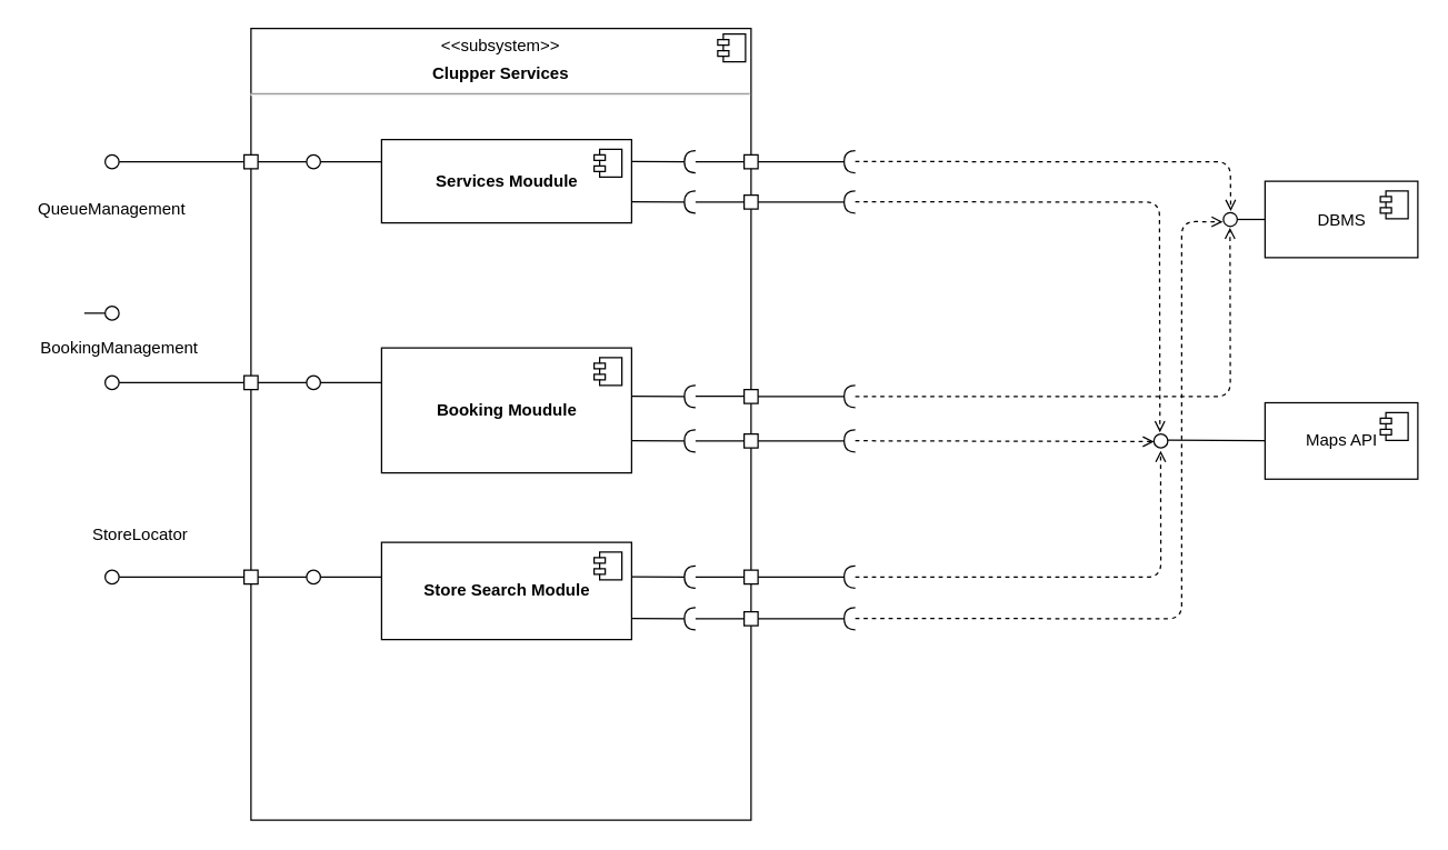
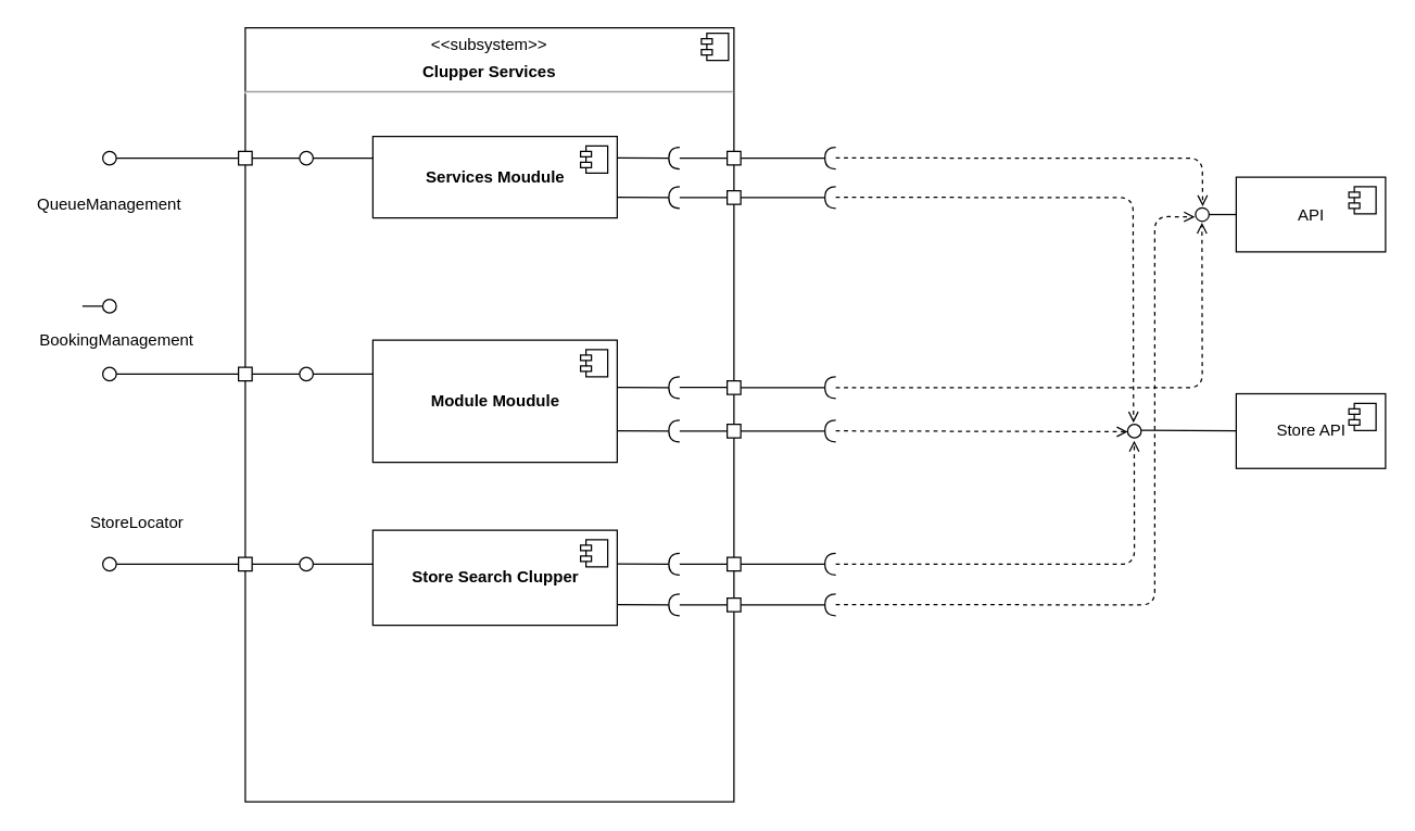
  <mxCell id="0" />
  <mxCell id="1" parent="0" />
  <mxCell id="2" value="&lt;p style=&quot;margin: 0px ; margin-top: 6px ; text-align: center&quot;&gt;&amp;lt;&amp;lt;subsystem&amp;gt;&amp;gt;&lt;b&gt;&lt;br&gt;&lt;/b&gt;&lt;/p&gt;&lt;p style=&quot;margin: 0px ; margin-top: 6px ; text-align: center&quot;&gt;&lt;b&gt;Clupper Services&lt;br&gt;&lt;/b&gt;&lt;/p&gt;&lt;hr&gt;" style="align=left;overflow=fill;html=1;dropTarget=0;" vertex="1" parent="1"><mxGeometry x="180" y="20" width="360" height="570" as="geometry" /></mxCell>
  <mxCell id="3" value="" style="shape=component;jettyWidth=8;jettyHeight=4;" vertex="1" parent="2"><mxGeometry x="1" width="20" height="20" relative="1" as="geometry"><mxPoint x="-24" y="4" as="offset" /></mxGeometry></mxCell>
  <mxCell id="4" value="&lt;b&gt;Services Moudule&lt;/b&gt;" style="html=1;dropTarget=0;" vertex="1" parent="1"><mxGeometry x="274" y="100" width="180" height="60" as="geometry" /></mxCell>
  <mxCell id="5" value="" style="shape=module;jettyWidth=8;jettyHeight=4;" vertex="1" parent="4"><mxGeometry x="1" width="20" height="20" relative="1" as="geometry"><mxPoint x="-27" y="7" as="offset" /></mxGeometry></mxCell>
- <mxCell id="6" value="&lt;b&gt;Booking Moudule&lt;/b&gt;" style="html=1;dropTarget=0;" vertex="1" parent="1"><mxGeometry x="274" y="250" width="180" height="90" as="geometry" /></mxCell>
+ <mxCell id="6" value="&lt;b&gt;Module Moudule&lt;/b&gt;" style="html=1;dropTarget=0;" vertex="1" parent="1"><mxGeometry x="274" y="250" width="180" height="90" as="geometry" /></mxCell>
  <mxCell id="7" value="" style="shape=module;jettyWidth=8;jettyHeight=4;" vertex="1" parent="6"><mxGeometry x="1" width="20" height="20" relative="1" as="geometry"><mxPoint x="-27" y="7" as="offset" /></mxGeometry></mxCell>
  <mxCell id="8" value="" style="rounded=0;orthogonalLoop=1;jettySize=auto;html=1;endArrow=none;endFill=0;" edge="1" target="9" parent="1"><mxGeometry relative="1" as="geometry"><mxPoint x="60" y="225" as="sourcePoint" /></mxGeometry></mxCell>
  <mxCell id="9" value="" style="ellipse;whiteSpace=wrap;html=1;fontFamily=Helvetica;fontSize=12;fontColor=#000000;align=center;strokeColor=#000000;fillColor=#ffffff;points=[];aspect=fixed;resizable=0;" vertex="1" parent="1"><mxGeometry x="75" y="220" width="10" height="10" as="geometry" /></mxCell>
  <mxCell id="10" value="" style="fontStyle=0;labelPosition=right;verticalLabelPosition=middle;align=left;verticalAlign=middle;spacingLeft=2;" vertex="1" parent="1"><mxGeometry x="175" y="111" width="10" height="10" as="geometry" /></mxCell>
  <mxCell id="11" value="" style="ellipse;whiteSpace=wrap;html=1;fontFamily=Helvetica;fontSize=12;fontColor=#000000;align=center;strokeColor=#000000;fillColor=#ffffff;points=[];aspect=fixed;resizable=0;" vertex="1" parent="1"><mxGeometry x="220" y="111" width="10" height="10" as="geometry" /></mxCell>
  <mxCell id="12" value="" style="line;strokeWidth=1;fillColor=none;align=left;verticalAlign=middle;spacingTop=-1;spacingLeft=3;spacingRight=3;rotatable=0;labelPosition=right;points=[];portConstraint=eastwest;" vertex="1" parent="1"><mxGeometry x="230" y="112" width="44" height="8" as="geometry" /></mxCell>
  <mxCell id="13" value="" style="line;strokeWidth=1;fillColor=none;align=left;verticalAlign=middle;spacingTop=-1;spacingLeft=3;spacingRight=3;rotatable=0;labelPosition=right;points=[];portConstraint=eastwest;" vertex="1" parent="1"><mxGeometry x="185" y="112" width="35" height="8" as="geometry" /></mxCell>
  <mxCell id="14" value="" style="rounded=0;orthogonalLoop=1;jettySize=auto;html=1;endArrow=none;endFill=0;exitX=0;exitY=0.5;exitDx=0;exitDy=0;" edge="1" parent="1" target="15" source="10"><mxGeometry relative="1" as="geometry"><mxPoint x="60" y="115" as="sourcePoint" /></mxGeometry></mxCell>
  <mxCell id="15" value="" style="ellipse;whiteSpace=wrap;html=1;fontFamily=Helvetica;fontSize=12;fontColor=#000000;align=center;strokeColor=#000000;fillColor=#ffffff;points=[];aspect=fixed;resizable=0;" vertex="1" parent="1"><mxGeometry x="75" y="111" width="10" height="10" as="geometry" /></mxCell>
  <mxCell id="16" value="QueueManagement" style="text;html=1;strokeColor=none;fillColor=none;align=center;verticalAlign=middle;whiteSpace=wrap;rounded=0;" vertex="1" parent="1"><mxGeometry x="60" y="140" width="40" height="20" as="geometry" /></mxCell>
- <mxCell id="17" value="&lt;b&gt;Store Search Module&lt;/b&gt;" style="html=1;dropTarget=0;" vertex="1" parent="1"><mxGeometry x="274" y="390" width="180" height="70" as="geometry" /></mxCell>
+ <mxCell id="17" value="&lt;b&gt;Store Search Clupper&lt;/b&gt;" style="html=1;dropTarget=0;" vertex="1" parent="1"><mxGeometry x="274" y="390" width="180" height="70" as="geometry" /></mxCell>
  <mxCell id="18" value="" style="shape=module;jettyWidth=8;jettyHeight=4;" vertex="1" parent="17"><mxGeometry x="1" width="20" height="20" relative="1" as="geometry"><mxPoint x="-27" y="7" as="offset" /></mxGeometry></mxCell>
  <mxCell id="19" value="" style="group" vertex="1" connectable="0" parent="1"><mxGeometry x="75" y="270" width="199" height="10" as="geometry" /></mxCell>
  <mxCell id="20" value="" style="fontStyle=0;labelPosition=right;verticalLabelPosition=middle;align=left;verticalAlign=middle;spacingLeft=2;" vertex="1" parent="19"><mxGeometry x="100" width="10" height="10" as="geometry" /></mxCell>
  <mxCell id="21" value="" style="ellipse;whiteSpace=wrap;html=1;fontFamily=Helvetica;fontSize=12;fontColor=#000000;align=center;strokeColor=#000000;fillColor=#ffffff;points=[];aspect=fixed;resizable=0;" vertex="1" parent="19"><mxGeometry x="145" width="10" height="10" as="geometry" /></mxCell>
  <mxCell id="22" value="" style="line;strokeWidth=1;fillColor=none;align=left;verticalAlign=middle;spacingTop=-1;spacingLeft=3;spacingRight=3;rotatable=0;labelPosition=right;points=[];portConstraint=eastwest;" vertex="1" parent="19"><mxGeometry x="155" y="1" width="44" height="8" as="geometry" /></mxCell>
  <mxCell id="23" value="" style="line;strokeWidth=1;fillColor=none;align=left;verticalAlign=middle;spacingTop=-1;spacingLeft=3;spacingRight=3;rotatable=0;labelPosition=right;points=[];portConstraint=eastwest;" vertex="1" parent="19"><mxGeometry x="110" y="1" width="35" height="8" as="geometry" /></mxCell>
  <mxCell id="24" value="" style="rounded=0;orthogonalLoop=1;jettySize=auto;html=1;endArrow=none;endFill=0;exitX=0;exitY=0.5;exitDx=0;exitDy=0;" edge="1" parent="19" source="20" target="25"><mxGeometry relative="1" as="geometry"><mxPoint x="-15" y="4" as="sourcePoint" /></mxGeometry></mxCell>
  <mxCell id="25" value="" style="ellipse;whiteSpace=wrap;html=1;fontFamily=Helvetica;fontSize=12;fontColor=#000000;align=center;strokeColor=#000000;fillColor=#ffffff;points=[];aspect=fixed;resizable=0;" vertex="1" parent="19"><mxGeometry width="10" height="10" as="geometry" /></mxCell>
  <mxCell id="26" value="BookingManagement" style="text;html=1;align=center;verticalAlign=middle;resizable=0;points=[];autosize=1;" vertex="1" parent="1"><mxGeometry x="20" y="240" width="130" height="20" as="geometry" /></mxCell>
  <mxCell id="27" value="" style="group" vertex="1" connectable="0" parent="1"><mxGeometry x="75" y="410" width="199" height="10" as="geometry" /></mxCell>
  <mxCell id="28" value="" style="fontStyle=0;labelPosition=right;verticalLabelPosition=middle;align=left;verticalAlign=middle;spacingLeft=2;" vertex="1" parent="27"><mxGeometry x="100" width="10" height="10" as="geometry" /></mxCell>
  <mxCell id="29" value="" style="ellipse;whiteSpace=wrap;html=1;fontFamily=Helvetica;fontSize=12;fontColor=#000000;align=center;strokeColor=#000000;fillColor=#ffffff;points=[];aspect=fixed;resizable=0;" vertex="1" parent="27"><mxGeometry x="145" width="10" height="10" as="geometry" /></mxCell>
  <mxCell id="30" value="" style="line;strokeWidth=1;fillColor=none;align=left;verticalAlign=middle;spacingTop=-1;spacingLeft=3;spacingRight=3;rotatable=0;labelPosition=right;points=[];portConstraint=eastwest;" vertex="1" parent="27"><mxGeometry x="155" y="1" width="44" height="8" as="geometry" /></mxCell>
  <mxCell id="31" value="" style="line;strokeWidth=1;fillColor=none;align=left;verticalAlign=middle;spacingTop=-1;spacingLeft=3;spacingRight=3;rotatable=0;labelPosition=right;points=[];portConstraint=eastwest;" vertex="1" parent="27"><mxGeometry x="110" y="1" width="35" height="8" as="geometry" /></mxCell>
  <mxCell id="32" value="" style="rounded=0;orthogonalLoop=1;jettySize=auto;html=1;endArrow=none;endFill=0;exitX=0;exitY=0.5;exitDx=0;exitDy=0;" edge="1" parent="27" source="28" target="33"><mxGeometry relative="1" as="geometry"><mxPoint x="-15" y="4" as="sourcePoint" /></mxGeometry></mxCell>
  <mxCell id="33" value="" style="ellipse;whiteSpace=wrap;html=1;fontFamily=Helvetica;fontSize=12;fontColor=#000000;align=center;strokeColor=#000000;fillColor=#ffffff;points=[];aspect=fixed;resizable=0;" vertex="1" parent="27"><mxGeometry width="10" height="10" as="geometry" /></mxCell>
  <mxCell id="34" value="StoreLocator" style="text;html=1;align=center;verticalAlign=middle;resizable=0;points=[];autosize=1;" vertex="1" parent="1"><mxGeometry x="55" y="375" width="90" height="20" as="geometry" /></mxCell>
  <mxCell id="35" value="" style="endArrow=none;html=1;" edge="1" parent="1" target="46"><mxGeometry width="50" height="50" relative="1" as="geometry"><mxPoint x="500" y="116" as="sourcePoint" /><mxPoint x="630" y="116" as="targetPoint" /></mxGeometry></mxCell>
- <mxCell id="36" value="DBMS" style="html=1;dropTarget=0;" vertex="1" parent="1"><mxGeometry x="910" y="130" width="110" height="55" as="geometry" /></mxCell>
+ <mxCell id="36" value="API" style="html=1;dropTarget=0;" vertex="1" parent="1"><mxGeometry x="910" y="130" width="110" height="55" as="geometry" /></mxCell>
  <mxCell id="37" value="" style="shape=module;jettyWidth=8;jettyHeight=4;" vertex="1" parent="36"><mxGeometry x="1" width="20" height="20" relative="1" as="geometry"><mxPoint x="-27" y="7" as="offset" /></mxGeometry></mxCell>
- <mxCell id="38" value="Maps API" style="html=1;dropTarget=0;" vertex="1" parent="1"><mxGeometry x="910" y="289.5" width="110" height="55" as="geometry" /></mxCell>
+ <mxCell id="38" value="Store API" style="html=1;dropTarget=0;" vertex="1" parent="1"><mxGeometry x="910" y="289.5" width="110" height="55" as="geometry" /></mxCell>
  <mxCell id="39" value="" style="shape=module;jettyWidth=8;jettyHeight=4;" vertex="1" parent="38"><mxGeometry x="1" width="20" height="20" relative="1" as="geometry"><mxPoint x="-27" y="7" as="offset" /></mxGeometry></mxCell>
  <mxCell id="40" value="" style="rounded=0;orthogonalLoop=1;jettySize=auto;html=1;endArrow=none;endFill=0;exitX=0;exitY=0.5;exitDx=0;exitDy=0;" edge="1" parent="1" target="41" source="36"><mxGeometry relative="1" as="geometry"><mxPoint x="840" y="137" as="sourcePoint" /></mxGeometry></mxCell>
  <mxCell id="41" value="" style="ellipse;whiteSpace=wrap;html=1;fontFamily=Helvetica;fontSize=12;fontColor=#000000;align=center;strokeColor=#000000;fillColor=#ffffff;points=[];aspect=fixed;resizable=0;" vertex="1" parent="1"><mxGeometry x="880" y="152.5" width="10" height="10" as="geometry" /></mxCell>
  <mxCell id="42" value="" style="ellipse;whiteSpace=wrap;html=1;fontFamily=Helvetica;fontSize=12;fontColor=#000000;align=center;strokeColor=#000000;fillColor=#ffffff;points=[];aspect=fixed;resizable=0;" vertex="1" parent="1"><mxGeometry x="830" y="312" width="10" height="10" as="geometry" /></mxCell>
  <mxCell id="43" value="" style="rounded=0;orthogonalLoop=1;jettySize=auto;html=1;endArrow=none;endFill=0;exitX=0;exitY=0.5;exitDx=0;exitDy=0;entryX=0.996;entryY=0.449;entryDx=0;entryDy=0;entryPerimeter=0;" edge="1" parent="1" target="42"><mxGeometry relative="1" as="geometry"><mxPoint x="910" y="316.86" as="sourcePoint" /><mxPoint x="870" y="316.86" as="targetPoint" /></mxGeometry></mxCell>
  <mxCell id="44" value="" style="group" vertex="1" connectable="0" parent="1"><mxGeometry x="454" y="111" width="161" height="10" as="geometry" /></mxCell>
  <mxCell id="45" value="" style="rounded=0;orthogonalLoop=1;jettySize=auto;html=1;endArrow=halfCircle;endFill=0;endSize=6;strokeWidth=1;" edge="1" parent="44"><mxGeometry relative="1" as="geometry"><mxPoint y="4.88" as="sourcePoint" /><mxPoint x="46" y="5" as="targetPoint" /></mxGeometry></mxCell>
  <mxCell id="46" value="" style="fontStyle=0;labelPosition=right;verticalLabelPosition=middle;align=left;verticalAlign=middle;spacingLeft=2;" vertex="1" parent="44"><mxGeometry x="81" width="10" height="10" as="geometry" /></mxCell>
  <mxCell id="47" value="" style="rounded=0;orthogonalLoop=1;jettySize=auto;html=1;endArrow=halfCircle;endFill=0;entryX=0.5;entryY=0.5;entryDx=0;entryDy=0;endSize=6;strokeWidth=1;" edge="1" parent="44"><mxGeometry relative="1" as="geometry"><mxPoint x="91" y="4.94" as="sourcePoint" /><mxPoint x="161" y="4.94" as="targetPoint" /></mxGeometry></mxCell>
  <mxCell id="48" value="" style="group" vertex="1" connectable="0" parent="1"><mxGeometry x="454" y="280" width="161" height="10" as="geometry" /></mxCell>
  <mxCell id="49" value="" style="rounded=0;orthogonalLoop=1;jettySize=auto;html=1;endArrow=halfCircle;endFill=0;endSize=6;strokeWidth=1;" edge="1" parent="48"><mxGeometry relative="1" as="geometry"><mxPoint y="4.88" as="sourcePoint" /><mxPoint x="46" y="5" as="targetPoint" /></mxGeometry></mxCell>
  <mxCell id="50" value="" style="fontStyle=0;labelPosition=right;verticalLabelPosition=middle;align=left;verticalAlign=middle;spacingLeft=2;" vertex="1" parent="48"><mxGeometry x="81" width="10" height="10" as="geometry" /></mxCell>
  <mxCell id="51" value="" style="rounded=0;orthogonalLoop=1;jettySize=auto;html=1;endArrow=halfCircle;endFill=0;entryX=0.5;entryY=0.5;entryDx=0;entryDy=0;endSize=6;strokeWidth=1;" edge="1" parent="48"><mxGeometry relative="1" as="geometry"><mxPoint x="91" y="4.94" as="sourcePoint" /><mxPoint x="161" y="4.94" as="targetPoint" /></mxGeometry></mxCell>
  <mxCell id="52" value="" style="endArrow=none;html=1;" edge="1" parent="1"><mxGeometry width="50" height="50" relative="1" as="geometry"><mxPoint x="500" y="284.8" as="sourcePoint" /><mxPoint x="535" y="284.8" as="targetPoint" /></mxGeometry></mxCell>
  <mxCell id="53" value="" style="group" vertex="1" connectable="0" parent="1"><mxGeometry x="454" y="410" width="161" height="10" as="geometry" /></mxCell>
  <mxCell id="54" value="" style="group" vertex="1" connectable="0" parent="53"><mxGeometry width="161" height="10" as="geometry" /></mxCell>
  <mxCell id="55" value="" style="rounded=0;orthogonalLoop=1;jettySize=auto;html=1;endArrow=halfCircle;endFill=0;endSize=6;strokeWidth=1;" edge="1" parent="54"><mxGeometry relative="1" as="geometry"><mxPoint y="4.88" as="sourcePoint" /><mxPoint x="46" y="5" as="targetPoint" /></mxGeometry></mxCell>
  <mxCell id="56" value="" style="fontStyle=0;labelPosition=right;verticalLabelPosition=middle;align=left;verticalAlign=middle;spacingLeft=2;" vertex="1" parent="54"><mxGeometry x="81" width="10" height="10" as="geometry" /></mxCell>
  <mxCell id="57" value="" style="rounded=0;orthogonalLoop=1;jettySize=auto;html=1;endArrow=halfCircle;endFill=0;entryX=0.5;entryY=0.5;entryDx=0;entryDy=0;endSize=6;strokeWidth=1;" edge="1" parent="54"><mxGeometry relative="1" as="geometry"><mxPoint x="91" y="4.94" as="sourcePoint" /><mxPoint x="161" y="4.94" as="targetPoint" /></mxGeometry></mxCell>
  <mxCell id="58" value="" style="endArrow=none;html=1;" edge="1" parent="53"><mxGeometry width="50" height="50" relative="1" as="geometry"><mxPoint x="46" y="4.94" as="sourcePoint" /><mxPoint x="81" y="4.94" as="targetPoint" /></mxGeometry></mxCell>
  <mxCell id="59" value="" style="group" vertex="1" connectable="0" parent="1"><mxGeometry x="454" y="440" width="161" height="10" as="geometry" /></mxCell>
  <mxCell id="60" value="" style="group" vertex="1" connectable="0" parent="59"><mxGeometry width="161" height="10" as="geometry" /></mxCell>
  <mxCell id="61" value="" style="rounded=0;orthogonalLoop=1;jettySize=auto;html=1;endArrow=halfCircle;endFill=0;endSize=6;strokeWidth=1;" edge="1" parent="60"><mxGeometry relative="1" as="geometry"><mxPoint y="4.88" as="sourcePoint" /><mxPoint x="46" y="5" as="targetPoint" /></mxGeometry></mxCell>
  <mxCell id="62" value="" style="fontStyle=0;labelPosition=right;verticalLabelPosition=middle;align=left;verticalAlign=middle;spacingLeft=2;" vertex="1" parent="60"><mxGeometry x="81" width="10" height="10" as="geometry" /></mxCell>
  <mxCell id="63" value="" style="rounded=0;orthogonalLoop=1;jettySize=auto;html=1;endArrow=halfCircle;endFill=0;entryX=0.5;entryY=0.5;entryDx=0;entryDy=0;endSize=6;strokeWidth=1;" edge="1" parent="60"><mxGeometry relative="1" as="geometry"><mxPoint x="91" y="4.94" as="sourcePoint" /><mxPoint x="161" y="4.94" as="targetPoint" /></mxGeometry></mxCell>
  <mxCell id="64" value="" style="endArrow=none;html=1;" edge="1" parent="59"><mxGeometry width="50" height="50" relative="1" as="geometry"><mxPoint x="46" y="4.94" as="sourcePoint" /><mxPoint x="81" y="4.94" as="targetPoint" /></mxGeometry></mxCell>
  <mxCell id="65" value="" style="group" vertex="1" connectable="0" parent="1"><mxGeometry x="454" y="312" width="161" height="10" as="geometry" /></mxCell>
  <mxCell id="66" value="" style="group" vertex="1" connectable="0" parent="65"><mxGeometry width="161" height="10" as="geometry" /></mxCell>
  <mxCell id="67" value="" style="rounded=0;orthogonalLoop=1;jettySize=auto;html=1;endArrow=halfCircle;endFill=0;endSize=6;strokeWidth=1;" edge="1" parent="66"><mxGeometry relative="1" as="geometry"><mxPoint y="4.88" as="sourcePoint" /><mxPoint x="46" y="5" as="targetPoint" /></mxGeometry></mxCell>
  <mxCell id="68" value="" style="fontStyle=0;labelPosition=right;verticalLabelPosition=middle;align=left;verticalAlign=middle;spacingLeft=2;" vertex="1" parent="66"><mxGeometry x="81" width="10" height="10" as="geometry" /></mxCell>
  <mxCell id="69" value="" style="rounded=0;orthogonalLoop=1;jettySize=auto;html=1;endArrow=halfCircle;endFill=0;entryX=0.5;entryY=0.5;entryDx=0;entryDy=0;endSize=6;strokeWidth=1;" edge="1" parent="66"><mxGeometry relative="1" as="geometry"><mxPoint x="91" y="4.94" as="sourcePoint" /><mxPoint x="161" y="4.94" as="targetPoint" /></mxGeometry></mxCell>
  <mxCell id="70" value="" style="endArrow=none;html=1;" edge="1" parent="65"><mxGeometry width="50" height="50" relative="1" as="geometry"><mxPoint x="46" y="4.94" as="sourcePoint" /><mxPoint x="81" y="4.94" as="targetPoint" /></mxGeometry></mxCell>
  <mxCell id="71" value="" style="group" vertex="1" connectable="0" parent="1"><mxGeometry x="454" y="140" width="161" height="10" as="geometry" /></mxCell>
  <mxCell id="72" value="" style="group" vertex="1" connectable="0" parent="71"><mxGeometry width="161" height="10" as="geometry" /></mxCell>
  <mxCell id="73" value="" style="rounded=0;orthogonalLoop=1;jettySize=auto;html=1;endArrow=halfCircle;endFill=0;endSize=6;strokeWidth=1;" edge="1" parent="72"><mxGeometry relative="1" as="geometry"><mxPoint y="4.88" as="sourcePoint" /><mxPoint x="46" y="5" as="targetPoint" /></mxGeometry></mxCell>
  <mxCell id="74" value="" style="fontStyle=0;labelPosition=right;verticalLabelPosition=middle;align=left;verticalAlign=middle;spacingLeft=2;" vertex="1" parent="72"><mxGeometry x="81" width="10" height="10" as="geometry" /></mxCell>
  <mxCell id="75" value="" style="rounded=0;orthogonalLoop=1;jettySize=auto;html=1;endArrow=halfCircle;endFill=0;entryX=0.5;entryY=0.5;entryDx=0;entryDy=0;endSize=6;strokeWidth=1;" edge="1" parent="72"><mxGeometry relative="1" as="geometry"><mxPoint x="91" y="4.94" as="sourcePoint" /><mxPoint x="161" y="4.94" as="targetPoint" /></mxGeometry></mxCell>
  <mxCell id="76" value="" style="endArrow=none;html=1;" edge="1" parent="71"><mxGeometry width="50" height="50" relative="1" as="geometry"><mxPoint x="46" y="4.94" as="sourcePoint" /><mxPoint x="81" y="4.94" as="targetPoint" /></mxGeometry></mxCell>
  <mxCell id="77" value="" style="endArrow=open;html=1;dashed=1;endFill=0;entryX=0.533;entryY=-0.1;entryDx=0;entryDy=0;entryPerimeter=0;" edge="1" parent="1" target="41"><mxGeometry width="50" height="50" relative="1" as="geometry"><mxPoint x="615" y="115.86" as="sourcePoint" /><mxPoint x="865" y="115.86" as="targetPoint" /><Array as="points"><mxPoint x="885" y="116" /></Array></mxGeometry></mxCell>
  <mxCell id="78" value="" style="endArrow=open;html=1;dashed=1;endFill=0;entryX=0.433;entryY=-0.117;entryDx=0;entryDy=0;entryPerimeter=0;" edge="1" parent="1" target="42"><mxGeometry width="50" height="50" relative="1" as="geometry"><mxPoint x="615" y="144.83" as="sourcePoint" /><mxPoint x="845.33" y="144.83" as="targetPoint" /><Array as="points"><mxPoint x="834" y="145" /></Array></mxGeometry></mxCell>
  <mxCell id="79" value="" style="endArrow=open;html=1;dashed=1;endFill=0;entryX=0.478;entryY=1.094;entryDx=0;entryDy=0;entryPerimeter=0;" edge="1" parent="1" target="41"><mxGeometry width="50" height="50" relative="1" as="geometry"><mxPoint x="615" y="285" as="sourcePoint" /><mxPoint x="780" y="285" as="targetPoint" /><Array as="points"><mxPoint x="885" y="285" /></Array></mxGeometry></mxCell>
  <mxCell id="80" value="" style="endArrow=open;html=1;dashed=1;endFill=0;entryX=0.013;entryY=0.548;entryDx=0;entryDy=0;entryPerimeter=0;" edge="1" parent="1" target="42"><mxGeometry width="50" height="50" relative="1" as="geometry"><mxPoint x="615" y="316.86" as="sourcePoint" /><mxPoint x="830" y="321" as="targetPoint" /></mxGeometry></mxCell>
  <mxCell id="81" value="" style="endArrow=open;html=1;dashed=1;endFill=0;entryX=-0.038;entryY=0.674;entryDx=0;entryDy=0;entryPerimeter=0;" edge="1" parent="1" target="41"><mxGeometry width="50" height="50" relative="1" as="geometry"><mxPoint x="615" y="444.76" as="sourcePoint" /><mxPoint x="845" y="444.76" as="targetPoint" /><Array as="points"><mxPoint x="850" y="445" /><mxPoint x="850" y="159" /></Array></mxGeometry></mxCell>
  <mxCell id="82" value="" style="endArrow=open;html=1;dashed=1;endFill=0;entryX=0.486;entryY=1.2;entryDx=0;entryDy=0;entryPerimeter=0;" edge="1" parent="1" target="42"><mxGeometry width="50" height="50" relative="1" as="geometry"><mxPoint x="615" y="415" as="sourcePoint" /><mxPoint x="750" y="370" as="targetPoint" /><Array as="points"><mxPoint x="835" y="415" /></Array></mxGeometry></mxCell>
